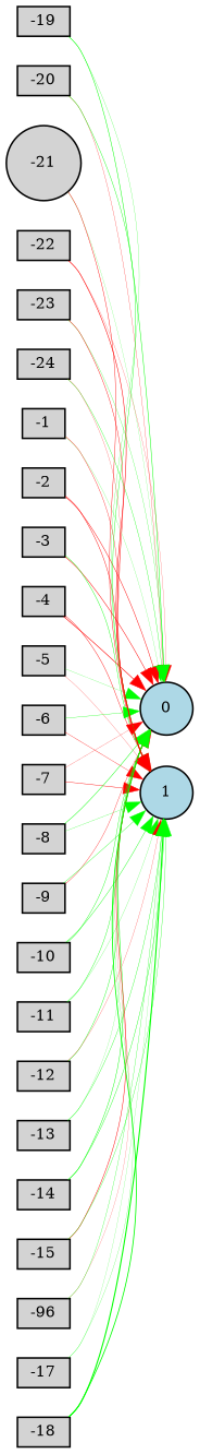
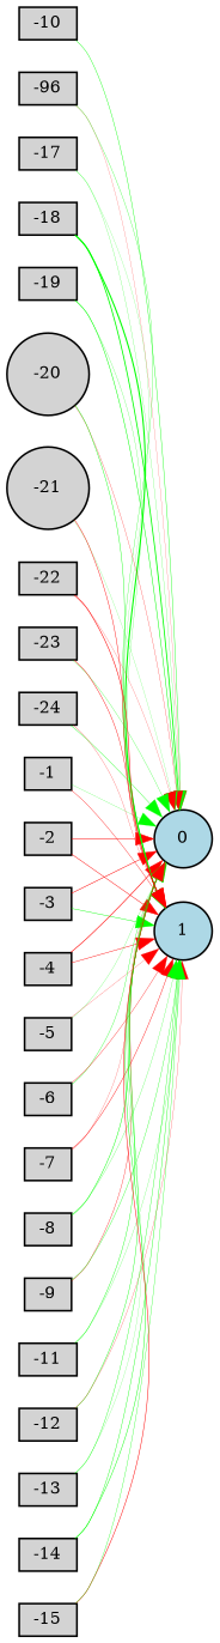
  digraph {
    rankdir=LR
    node [fillcolor=lightgray fontsize=9 shape=box style=filled]
    edge [color=green style=solid]
    -1 [height=0.2 width=0.2]
    0 [fillcolor=lightblue height=0.2 shape=circle width=0.2]
    1 [fillcolor=lightblue height=0.2 shape=circle width=0.2]
    -2 [height=0.2 width=0.2]
    -3 [height=0.2 width=0.2]
    -4 [height=0.2 width=0.2]
    -5 [height=0.2 width=0.2]
    -6 [height=0.2 width=0.2]
    -7 [height=0.2 width=0.2]
    -8 [height=0.2 width=0.2]
    -9 [height=0.2 width=0.2]
    -10 [height=0.2 width=0.2]
    -11 [height=0.2 width=0.2]
    -12 [height=0.2 width=0.2]
    -13 [height=0.2 width=0.2]
    -14 [height=0.2 width=0.2]
    -15 [height=0.2 width=0.2]
    n18 [height=0.2 label=-96 width=0.2]
    -17 [height=0.2 width=0.2]
    -18 [height=0.2 width=0.2]
    -19 [height=0.2 width=0.2]
-   -20 [height=0.2 width=0.2]
+   -20 [height=0.2 shape=circle width=0.2]
    -21 [height=0.2 shape=circle width=0.2]
    -22 [height=0.2 width=0.2]
    -23 [height=0.2 width=0.2]
    -24 [height=0.2 width=0.2]
    -1 -> 0 [penwidth=0.11318195108389154]
    -1 -> 1 [color=red penwidth=0.21539887388142442]
    -2 -> 0 [color=red penwidth=0.29686965995241]
    -2 -> 1 [color=red penwidth=0.28139585296382397]
    -3 -> 0 [color=red penwidth=0.31409850817544327]
    -3 -> 1 [penwidth=0.258993646594571]
    -4 -> 0 [color=red penwidth=0.3746928035596071]
    -4 -> 1 [color=red penwidth=0.26433744316536467]
    -5 -> 0 [penwidth=0.11782184512007075]
    -5 -> 1 [color=red penwidth=0.12092107277989622]
    -6 -> 0 [penwidth=0.19971922779959092]
    -6 -> 1 [color=red penwidth=0.19956912352384315]
    -7 -> 0 [color=red penwidth=0.1235575166723828]
    -7 -> 1 [color=red penwidth=0.2531352681578626]
    -8 -> 0 [penwidth=0.2932068256472571]
    -8 -> 1 [penwidth=0.14383544791666814]
    -9 -> 0 [color=red penwidth=0.20847247055967447]
    -9 -> 1 [penwidth=0.20717646830353956]
    -10 -> 0 [penwidth=0.24794648680382977]
-   -10 -> 1 [penwidth=0.251370449303457]
    -11 -> 0 [penwidth=0.24776378334980673]
    -11 -> 1 [penwidth=0.12468779944880032]
    -12 -> 0 [penwidth=0.2498289165972862]
    -12 -> 1 [color=red penwidth=0.1345809772306506]
    -13 -> 0 [penwidth=0.10481481302749328]
    -13 -> 1 [penwidth=0.21794869824387866]
    -14 -> 0 [penwidth=0.28704106204214297]
    -14 -> 1 [penwidth=0.2455718902259987]
    -15 -> 0 [color=red penwidth=0.3106131822591315]
    -15 -> 1 [penwidth=0.2002798393999854]
    n18 -> 0 [color=red penwidth=0.10536971092971129]
    n18 -> 1 [penwidth=0.1760442725014718]
    -17 -> 0 [penwidth=0.12747806903641531]
    -17 -> 1 [penwidth=0.10053562520822976]
    -18 -> 0 [penwidth=0.5247761010010166]
    -18 -> 1 [penwidth=0.6928376681216913]
    -19 -> 0 [penwidth=0.31353168263232956]
    -19 -> 1 [penwidth=0.13638563219976035]
    -20 -> 0 [color=red penwidth=0.1526344973756384]
    -20 -> 1 [penwidth=0.25626898921825514]
    -21 -> 0 [penwidth=0.10146493109720771]
    -21 -> 1 [color=red penwidth=0.26527261566817795]
    -22 -> 0 [color=red penwidth=0.115553772353576]
    -22 -> 1 [color=red penwidth=0.34648517145652213]
    -23 -> 0 [penwidth=0.15524552110920942]
    -23 -> 1 [color=red penwidth=0.2587301457860236]
    -24 -> 0 [penwidth=0.21256531341054496]
    -24 -> 1 [color=red penwidth=0.13039747013537473]
  }
